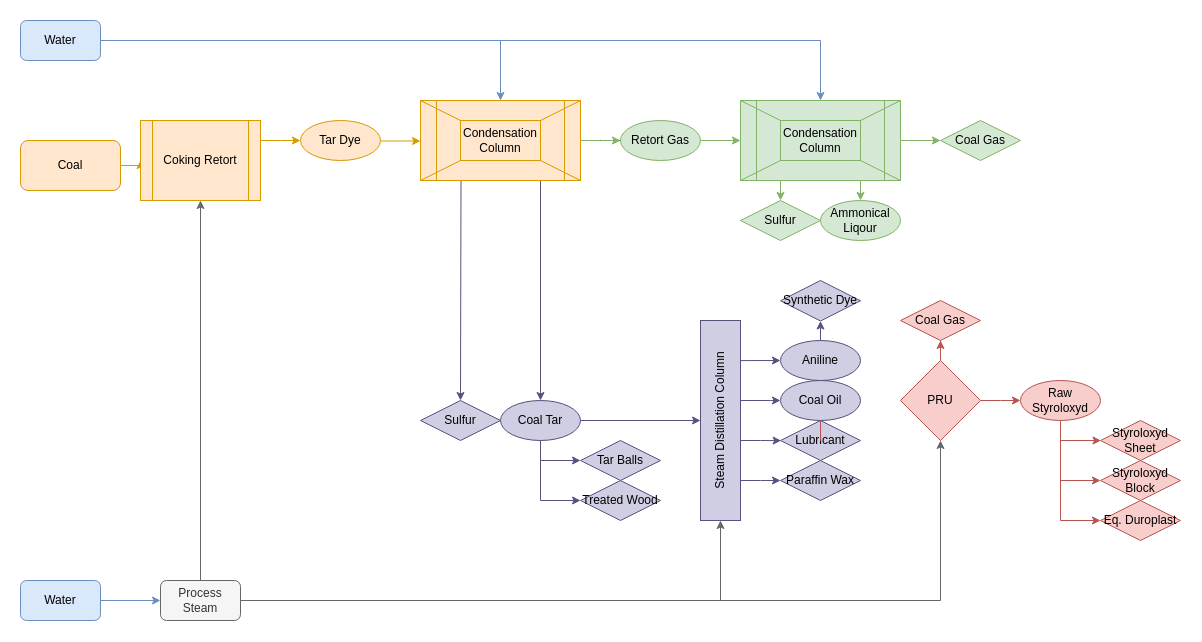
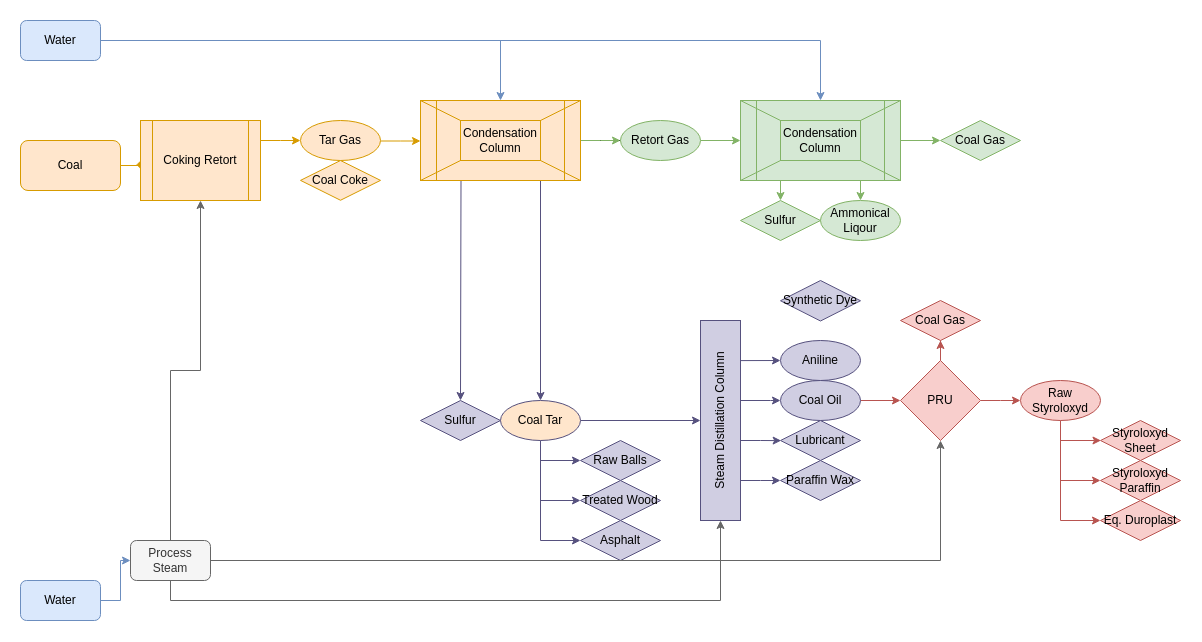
  <mxCell id="0" />
  <mxCell id="1" parent="0" />
  <mxCell id="2" value="" style="endArrow=classic;html=1;rounded=0;fillColor=#d0cee2;strokeColor=#56517e;entryX=0.5;entryY=0;entryDx=0;entryDy=0;exitX=0.75;exitY=1;exitDx=0;exitDy=0;" parent="1" source="41" target="13" edge="1"><mxGeometry width="50" height="50" relative="1" as="geometry"><mxPoint x="540" y="220" as="sourcePoint" /><mxPoint x="580" y="220" as="targetPoint" /></mxGeometry></mxCell>
  <mxCell id="3" value="Coal" style="rounded=1;whiteSpace=wrap;html=1;fillColor=#ffe6cc;strokeColor=#d79b00;" parent="1" vertex="1"><mxGeometry x="20" y="140" width="100" height="50" as="geometry" /></mxCell>
  <mxCell id="4" style="edgeStyle=orthogonalEdgeStyle;rounded=0;orthogonalLoop=1;jettySize=auto;html=1;exitX=1;exitY=0.25;exitDx=0;exitDy=0;entryX=0;entryY=0.5;entryDx=0;entryDy=0;fillColor=#ffe6cc;strokeColor=#d79b00;" parent="1" source="31" target="6" edge="1"><mxGeometry relative="1" as="geometry"><Array as="points"><mxPoint x="280" y="140" /><mxPoint x="280" y="140" /></Array></mxGeometry></mxCell>
  <mxCell id="5" style="edgeStyle=orthogonalEdgeStyle;rounded=0;orthogonalLoop=1;jettySize=auto;html=1;fillColor=#ffe6cc;strokeColor=#d79b00;" parent="1" source="6" edge="1"><mxGeometry relative="1" as="geometry"><mxPoint x="420" y="140.5" as="targetPoint" /><Array as="points"><mxPoint x="400" y="140" /></Array></mxGeometry></mxCell>
- <mxCell id="6" value="Tar Dye" style="ellipse;whiteSpace=wrap;html=1;fillColor=#ffe6cc;strokeColor=#d79b00;" parent="1" vertex="1"><mxGeometry x="300" y="120" width="80" height="40" as="geometry" /></mxCell>
+ <mxCell id="6" value="Tar Gas" style="ellipse;whiteSpace=wrap;html=1;fillColor=#ffe6cc;strokeColor=#d79b00;" parent="1" vertex="1"><mxGeometry x="300" y="120" width="80" height="40" as="geometry" /></mxCell>
  <mxCell id="7" value="Sulfur" style="rhombus;whiteSpace=wrap;html=1;fillColor=#d0cee2;strokeColor=#56517e;" parent="1" vertex="1"><mxGeometry x="420" y="400" width="80" height="40" as="geometry" /></mxCell>
- <mxCell id="8" style="edgeStyle=orthogonalEdgeStyle;rounded=0;orthogonalLoop=1;jettySize=auto;html=1;entryX=0;entryY=0.5;entryDx=0;entryDy=0;strokeColor=#d79b00;fillColor=#ffe6cc;" parent="1" source="3" target="31" edge="1"><mxGeometry relative="1" as="geometry"><mxPoint x="136" y="161" as="targetPoint" /></mxGeometry></mxCell>
+ <mxCell id="8" style="edgeStyle=orthogonalEdgeStyle;rounded=0;orthogonalLoop=1;jettySize=auto;html=1;entryX=0;entryY=0.5;entryDx=0;entryDy=0;strokeColor=#d79b00;fillColor=#ffe6cc;endArrow=diamond;" parent="1" source="3" target="31" edge="1"><mxGeometry relative="1" as="geometry"><mxPoint x="136" y="161" as="targetPoint" /></mxGeometry></mxCell>
  <mxCell id="9" style="edgeStyle=orthogonalEdgeStyle;rounded=0;orthogonalLoop=1;jettySize=auto;html=1;entryX=0;entryY=0.5;entryDx=0;entryDy=0;fillColor=#d0cee2;strokeColor=#56517e;" parent="1" source="13" target="45" edge="1"><mxGeometry relative="1" as="geometry"><Array as="points" /><mxPoint x="699.625" y="419.75" as="targetPoint" /></mxGeometry></mxCell>
  <mxCell id="10" style="edgeStyle=orthogonalEdgeStyle;rounded=0;orthogonalLoop=1;jettySize=auto;html=1;entryX=0;entryY=0.5;entryDx=0;entryDy=0;fillColor=#d0cee2;strokeColor=#56517e;" parent="1" source="13" target="35" edge="1"><mxGeometry relative="1" as="geometry" /></mxCell>
  <mxCell id="11" style="edgeStyle=orthogonalEdgeStyle;rounded=0;orthogonalLoop=1;jettySize=auto;html=1;entryX=0;entryY=0.5;entryDx=0;entryDy=0;fillColor=#d0cee2;strokeColor=#56517e;" parent="1" source="13" target="36" edge="1"><mxGeometry relative="1" as="geometry" /></mxCell>
- <mxCell id="13" value="&lt;div&gt;Coal Tar&lt;br&gt;&lt;/div&gt;" style="ellipse;whiteSpace=wrap;html=1;fillColor=#d0cee2;strokeColor=#56517e;" parent="1" vertex="1"><mxGeometry x="500" y="400" width="80" height="40" as="geometry" /></mxCell>
+ <mxCell id="12" style="edgeStyle=orthogonalEdgeStyle;rounded=0;orthogonalLoop=1;jettySize=auto;html=1;entryX=0;entryY=0.5;entryDx=0;entryDy=0;fillColor=#d0cee2;strokeColor=#56517e;" parent="1" source="13" target="37" edge="1"><mxGeometry relative="1" as="geometry" /></mxCell>
+ <mxCell id="13" value="&lt;div&gt;Coal Tar&lt;br&gt;&lt;/div&gt;" style="ellipse;whiteSpace=wrap;html=1;fillColor=#ffe6cc;strokeColor=#56517e;" parent="1" vertex="1"><mxGeometry x="500" y="400" width="80" height="40" as="geometry" /></mxCell>
  <mxCell id="14" value="" style="edgeStyle=orthogonalEdgeStyle;rounded=0;orthogonalLoop=1;jettySize=auto;html=1;" parent="1" source="16" target="44" edge="1"><mxGeometry relative="1" as="geometry" /></mxCell>
  <mxCell id="15" style="edgeStyle=orthogonalEdgeStyle;rounded=0;orthogonalLoop=1;jettySize=auto;html=1;entryX=0;entryY=0.5;entryDx=0;entryDy=0;fillColor=#d5e8d4;strokeColor=#82b366;" edge="1" parent="1" source="16" target="68"><mxGeometry relative="1" as="geometry" /></mxCell>
  <mxCell id="16" value="Retort Gas" style="ellipse;whiteSpace=wrap;html=1;fillColor=#d5e8d4;strokeColor=#82b366;" parent="1" vertex="1"><mxGeometry x="620" y="120" width="80" height="40" as="geometry" /></mxCell>
  <mxCell id="17" style="edgeStyle=orthogonalEdgeStyle;rounded=0;orthogonalLoop=1;jettySize=auto;html=1;fillColor=#dae8fc;strokeColor=#6c8ebf;" parent="1" source="18" target="41" edge="1"><mxGeometry relative="1" as="geometry"><Array as="points"><mxPoint x="500" y="40" /></Array></mxGeometry></mxCell>
  <mxCell id="18" value="Water" style="rounded=1;whiteSpace=wrap;html=1;fillColor=#dae8fc;strokeColor=#6c8ebf;" parent="1" vertex="1"><mxGeometry x="20" y="20" width="80" height="40" as="geometry" /></mxCell>
  <mxCell id="19" style="edgeStyle=orthogonalEdgeStyle;rounded=0;orthogonalLoop=1;jettySize=auto;html=1;strokeColor=#6C8EBF;entryX=0.5;entryY=0;entryDx=0;entryDy=0;exitX=1;exitY=0.5;exitDx=0;exitDy=0;" parent="1" source="18" target="68" edge="1"><mxGeometry relative="1" as="geometry"><Array as="points"><mxPoint x="820" y="40" /></Array><mxPoint x="700" y="40" as="targetPoint" /></mxGeometry></mxCell>
  <mxCell id="20" value="Synthetic Dye" style="rhombus;whiteSpace=wrap;html=1;fillColor=#d0cee2;strokeColor=#56517e;" parent="1" vertex="1"><mxGeometry x="780" y="280" width="80" height="40.5" as="geometry" /></mxCell>
  <mxCell id="21" value="Lubricant" style="rhombus;whiteSpace=wrap;html=1;fillColor=#d0cee2;strokeColor=#56517e;" parent="1" vertex="1"><mxGeometry x="780" y="420" width="80" height="40" as="geometry" /></mxCell>
- <mxCell id="22" style="edgeStyle=orthogonalEdgeStyle;rounded=0;orthogonalLoop=1;jettySize=auto;html=1;fillColor=#d0cee2;strokeColor=#56517e;exitX=0.5;exitY=0;exitDx=0;exitDy=0;entryX=0.5;entryY=1;entryDx=0;entryDy=0;" parent="1" source="23" target="20" edge="1"><mxGeometry relative="1" as="geometry"><mxPoint x="820" y="320.5" as="targetPoint" /><mxPoint x="860" y="360" as="sourcePoint" /><Array as="points" /></mxGeometry></mxCell>
  <mxCell id="23" value="Aniline" style="ellipse;whiteSpace=wrap;html=1;fillColor=#d0cee2;strokeColor=#56517e;" parent="1" vertex="1"><mxGeometry x="780" y="340" width="80" height="40" as="geometry" /></mxCell>
  <mxCell id="24" value="" style="endArrow=classic;html=1;rounded=0;exitX=1.002;exitY=0.201;exitDx=0;exitDy=0;exitPerimeter=0;fillColor=#d0cee2;strokeColor=#56517e;" parent="1" edge="1"><mxGeometry width="50" height="50" relative="1" as="geometry"><mxPoint x="740" y="360.1" as="sourcePoint" /><mxPoint x="780" y="360" as="targetPoint" /></mxGeometry></mxCell>
  <mxCell id="25" value="" style="endArrow=classic;html=1;rounded=0;entryX=0;entryY=0.5;entryDx=0;entryDy=0;exitX=0.995;exitY=0.4;exitDx=0;exitDy=0;exitPerimeter=0;fillColor=#d0cee2;strokeColor=#56517e;" parent="1" source="45" target="29" edge="1"><mxGeometry width="50" height="50" relative="1" as="geometry"><mxPoint x="739.283" y="400.062" as="sourcePoint" /><mxPoint x="780.95" y="400" as="targetPoint" /><Array as="points"><mxPoint x="770" y="400" /></Array></mxGeometry></mxCell>
  <mxCell id="26" value="" style="endArrow=classic;html=1;rounded=0;entryX=0;entryY=0.5;entryDx=0;entryDy=0;fillColor=#d0cee2;strokeColor=#56517e;exitX=0.988;exitY=0.6;exitDx=0;exitDy=0;exitPerimeter=0;" parent="1" source="45" edge="1"><mxGeometry width="50" height="50" relative="1" as="geometry"><mxPoint x="741" y="440" as="sourcePoint" /><mxPoint x="780.64" y="440.13" as="targetPoint" /><Array as="points"><mxPoint x="760" y="440" /></Array></mxGeometry></mxCell>
  <mxCell id="27" value="" style="endArrow=classic;html=1;rounded=0;entryX=0;entryY=0.5;entryDx=0;entryDy=0;exitX=1.003;exitY=0.8;exitDx=0;exitDy=0;exitPerimeter=0;fillColor=#d0cee2;strokeColor=#56517e;" parent="1" source="45" target="34" edge="1"><mxGeometry width="50" height="50" relative="1" as="geometry"><mxPoint x="738.231" y="480.005" as="sourcePoint" /><mxPoint x="780" y="480.01" as="targetPoint" /><Array as="points"><mxPoint x="760" y="480" /></Array></mxGeometry></mxCell>
- <mxCell id="28" style="edgeStyle=orthogonalEdgeStyle;rounded=0;orthogonalLoop=1;jettySize=auto;html=1;fillColor=#f8cecc;strokeColor=#b85450;" parent="1" source="29" target="21" edge="1"><mxGeometry relative="1" as="geometry" /></mxCell>
+ <mxCell id="28" style="edgeStyle=orthogonalEdgeStyle;rounded=0;orthogonalLoop=1;jettySize=auto;html=1;entryX=0;entryY=0.5;entryDx=0;entryDy=0;fillColor=#f8cecc;strokeColor=#b85450;" parent="1" source="29" target="48" edge="1"><mxGeometry relative="1" as="geometry" /></mxCell>
  <mxCell id="29" value="&lt;div&gt;Coal Oil&lt;/div&gt;" style="ellipse;whiteSpace=wrap;html=1;fillColor=#d0cee2;strokeColor=#56517e;" parent="1" vertex="1"><mxGeometry x="780" y="380" width="80" height="40" as="geometry" /></mxCell>
  <mxCell id="30" value="" style="group;fillColor=#bac8d3;strokeColor=#23445d;container=0;" parent="1" vertex="1" connectable="0"><mxGeometry x="420" y="100" width="160" height="80" as="geometry" /></mxCell>
  <mxCell id="31" value="Coking Retort" style="shape=process;whiteSpace=wrap;html=1;backgroundOutline=1;fillColor=#ffe6cc;strokeColor=#d79b00;" parent="1" vertex="1"><mxGeometry x="140" y="120" width="120" height="80" as="geometry" /></mxCell>
+ <mxCell id="32" value="Coal Coke" style="rhombus;whiteSpace=wrap;html=1;fillColor=#ffe6cc;strokeColor=#d79b00;" parent="1" vertex="1"><mxGeometry x="300" y="160" width="80" height="39.75" as="geometry" /></mxCell>
  <mxCell id="33" value="" style="endArrow=classic;html=1;rounded=0;fillColor=#d0cee2;strokeColor=#56517e;entryX=0.5;entryY=0;entryDx=0;entryDy=0;" parent="1" target="7" edge="1"><mxGeometry width="50" height="50" relative="1" as="geometry"><mxPoint x="460.5" y="180" as="sourcePoint" /><mxPoint x="460.5" y="240" as="targetPoint" /></mxGeometry></mxCell>
  <mxCell id="34" value="Paraffin Wax" style="rhombus;whiteSpace=wrap;html=1;fillColor=#d0cee2;strokeColor=#56517e;" parent="1" vertex="1"><mxGeometry x="780" y="460" width="80" height="40" as="geometry" /></mxCell>
- <mxCell id="35" value="Tar Balls" style="rhombus;whiteSpace=wrap;html=1;fillColor=#d0cee2;strokeColor=#56517e;" parent="1" vertex="1"><mxGeometry x="580" y="440" width="80" height="40" as="geometry" /></mxCell>
+ <mxCell id="35" value="Raw Balls" style="rhombus;whiteSpace=wrap;html=1;fillColor=#d0cee2;strokeColor=#56517e;" parent="1" vertex="1"><mxGeometry x="580" y="440" width="80" height="40" as="geometry" /></mxCell>
  <mxCell id="36" value="Treated Wood" style="rhombus;whiteSpace=wrap;html=1;fillColor=#d0cee2;strokeColor=#56517e;" parent="1" vertex="1"><mxGeometry x="580" y="480" width="80" height="40" as="geometry" /></mxCell>
+ <mxCell id="37" value="Asphalt" style="rhombus;whiteSpace=wrap;html=1;fillColor=#d0cee2;strokeColor=#56517e;" parent="1" vertex="1"><mxGeometry x="580" y="520" width="80" height="40" as="geometry" /></mxCell>
  <mxCell id="38" value="" style="endArrow=none;html=1;rounded=0;fillColor=#f5f5f5;strokeColor=#666666;" parent="1" edge="1"><mxGeometry width="50" height="50" relative="1" as="geometry"><mxPoint x="420" y="110.566" as="sourcePoint" /><mxPoint x="580" y="110.063" as="targetPoint" /></mxGeometry></mxCell>
  <mxCell id="39" value="" style="endArrow=none;html=1;rounded=0;fillColor=#f5f5f5;strokeColor=#666666;" parent="1" edge="1"><mxGeometry width="50" height="50" relative="1" as="geometry"><mxPoint x="420" y="170.943" as="sourcePoint" /><mxPoint x="580" y="170.44" as="targetPoint" /></mxGeometry></mxCell>
  <mxCell id="40" style="edgeStyle=orthogonalEdgeStyle;rounded=0;orthogonalLoop=1;jettySize=auto;html=1;fillColor=#d5e8d4;strokeColor=#82b366;" parent="1" source="41" edge="1"><mxGeometry relative="1" as="geometry"><mxPoint x="620" y="140" as="targetPoint" /></mxGeometry></mxCell>
  <mxCell id="41" value="" style="shape=process;whiteSpace=wrap;html=1;backgroundOutline=1;fillColor=#ffe6cc;strokeColor=#d79b00;" parent="1" vertex="1"><mxGeometry x="420" y="100" width="160" height="80" as="geometry" /></mxCell>
  <mxCell id="42" value="" style="endArrow=none;html=1;rounded=0;entryX=1;entryY=0;entryDx=0;entryDy=0;fillColor=#ffe6cc;strokeColor=#d79b00;" parent="1" target="41" edge="1"><mxGeometry width="50" height="50" relative="1" as="geometry"><mxPoint x="420" y="180" as="sourcePoint" /><mxPoint x="486.667" y="130" as="targetPoint" /></mxGeometry></mxCell>
  <mxCell id="43" value="" style="endArrow=none;html=1;rounded=0;entryX=1;entryY=0;entryDx=0;entryDy=0;fillColor=#ffe6cc;strokeColor=#d79b00;" parent="1" edge="1"><mxGeometry width="50" height="50" relative="1" as="geometry"><mxPoint x="580" y="180" as="sourcePoint" /><mxPoint x="420" y="100" as="targetPoint" /></mxGeometry></mxCell>
  <mxCell id="44" value="Condensation Column" style="text;html=1;align=center;verticalAlign=middle;whiteSpace=wrap;rounded=0;fillColor=#ffe6cc;strokeColor=#d79b00;" parent="1" vertex="1"><mxGeometry x="460" y="120" width="80" height="40" as="geometry" /></mxCell>
  <mxCell id="45" value="Steam Distillation Column" style="rounded=0;whiteSpace=wrap;html=1;horizontal=0;textDirection=ltr;fillColor=#d0cee2;strokeColor=#56517e;verticalAlign=middle;align=center;" parent="1" vertex="1"><mxGeometry x="700" y="320" width="40" height="200" as="geometry" /></mxCell>
  <mxCell id="46" style="edgeStyle=orthogonalEdgeStyle;rounded=0;orthogonalLoop=1;jettySize=auto;html=1;entryX=0.5;entryY=1;entryDx=0;entryDy=0;fillColor=#f8cecc;strokeColor=#b85450;" parent="1" source="48" target="49" edge="1"><mxGeometry relative="1" as="geometry"><Array as="points" /><mxPoint x="940" y="340" as="targetPoint" /></mxGeometry></mxCell>
  <mxCell id="47" style="edgeStyle=orthogonalEdgeStyle;rounded=0;orthogonalLoop=1;jettySize=auto;html=1;entryX=0;entryY=0.5;entryDx=0;entryDy=0;fillColor=#f8cecc;strokeColor=#b85450;" parent="1" source="48" edge="1"><mxGeometry relative="1" as="geometry"><mxPoint x="1020" y="400" as="targetPoint" /></mxGeometry></mxCell>
  <mxCell id="48" value="&lt;div&gt;PRU&lt;/div&gt;" style="rhombus;whiteSpace=wrap;html=1;fillColor=#f8cecc;strokeColor=#b85450;" parent="1" vertex="1"><mxGeometry x="900" y="360" width="80" height="80" as="geometry" /></mxCell>
  <mxCell id="49" value="Coal Gas" style="rhombus;whiteSpace=wrap;html=1;fillColor=#f8cecc;strokeColor=#b85450;" parent="1" vertex="1"><mxGeometry x="900" y="300" width="80" height="40" as="geometry" /></mxCell>
  <mxCell id="50" value="Styroloxyd Sheet" style="rhombus;whiteSpace=wrap;html=1;fillColor=#f8cecc;strokeColor=#b85450;" parent="1" vertex="1"><mxGeometry x="1100" y="420" width="80" height="40" as="geometry" /></mxCell>
  <mxCell id="51" style="edgeStyle=orthogonalEdgeStyle;rounded=0;orthogonalLoop=1;jettySize=auto;html=1;fillColor=#f8cecc;strokeColor=#b85450;" parent="1" source="54" edge="1"><mxGeometry relative="1" as="geometry"><mxPoint x="1100" y="440" as="targetPoint" /></mxGeometry></mxCell>
  <mxCell id="52" style="edgeStyle=orthogonalEdgeStyle;rounded=0;orthogonalLoop=1;jettySize=auto;html=1;entryX=0;entryY=0.5;entryDx=0;entryDy=0;fillColor=#f8cecc;strokeColor=#b85450;" parent="1" source="54" target="55" edge="1"><mxGeometry relative="1" as="geometry" /></mxCell>
  <mxCell id="53" style="edgeStyle=orthogonalEdgeStyle;rounded=0;orthogonalLoop=1;jettySize=auto;html=1;fillColor=#f8cecc;strokeColor=#b85450;" parent="1" source="54" edge="1"><mxGeometry relative="1" as="geometry"><mxPoint x="1100" y="520" as="targetPoint" /><Array as="points"><mxPoint x="1060" y="520" /></Array></mxGeometry></mxCell>
  <mxCell id="54" value="Raw Styroloxyd" style="ellipse;whiteSpace=wrap;html=1;fillColor=#f8cecc;strokeColor=#b85450;" parent="1" vertex="1"><mxGeometry x="1020" y="380" width="80" height="40" as="geometry" /></mxCell>
- <mxCell id="55" value="Styroloxyd Block" style="rhombus;whiteSpace=wrap;html=1;fillColor=#f8cecc;strokeColor=#b85450;" parent="1" vertex="1"><mxGeometry x="1100" y="460" width="80" height="40" as="geometry" /></mxCell>
+ <mxCell id="55" value="Styroloxyd Paraffin" style="rhombus;whiteSpace=wrap;html=1;fillColor=#f8cecc;strokeColor=#b85450;" parent="1" vertex="1"><mxGeometry x="1100" y="460" width="80" height="40" as="geometry" /></mxCell>
  <mxCell id="56" value="Eq. Duroplast" style="rhombus;whiteSpace=wrap;html=1;fillColor=#f8cecc;strokeColor=#b85450;" parent="1" vertex="1"><mxGeometry x="1100" y="500" width="80" height="40" as="geometry" /></mxCell>
  <mxCell id="57" style="edgeStyle=orthogonalEdgeStyle;rounded=0;orthogonalLoop=1;jettySize=auto;html=1;fillColor=#dae8fc;strokeColor=#6c8ebf;entryX=0;entryY=0.5;entryDx=0;entryDy=0;" parent="1" source="58" target="62" edge="1"><mxGeometry relative="1" as="geometry"><mxPoint y="580" as="targetPoint" x="60" /></mxGeometry></mxCell>
  <mxCell id="58" value="Water" style="rounded=1;whiteSpace=wrap;html=1;fillColor=#dae8fc;strokeColor=#6c8ebf;" parent="1" vertex="1"><mxGeometry x="20" y="580" width="80" height="40" as="geometry" /></mxCell>
  <mxCell id="59" style="edgeStyle=orthogonalEdgeStyle;rounded=0;orthogonalLoop=1;jettySize=auto;html=1;entryX=0.5;entryY=1;entryDx=0;entryDy=0;fillColor=#f5f5f5;strokeColor=#666666;" parent="1" source="62" target="48" edge="1"><mxGeometry relative="1" as="geometry" /></mxCell>
  <mxCell id="60" style="edgeStyle=orthogonalEdgeStyle;rounded=0;orthogonalLoop=1;jettySize=auto;html=1;entryX=0.5;entryY=1;entryDx=0;entryDy=0;fillColor=#f5f5f5;strokeColor=#666666;" parent="1" source="62" target="45" edge="1"><mxGeometry relative="1" as="geometry"><Array as="points"><mxPoint x="720" y="600" /></Array></mxGeometry></mxCell>
  <mxCell id="61" style="edgeStyle=orthogonalEdgeStyle;rounded=0;orthogonalLoop=1;jettySize=auto;html=1;entryX=0.5;entryY=1;entryDx=0;entryDy=0;fillColor=#f5f5f5;strokeColor=#666666;" parent="1" source="62" target="31" edge="1"><mxGeometry relative="1" as="geometry"><mxPoint x="200" y="280" as="targetPoint" /></mxGeometry></mxCell>
- <mxCell id="62" value="Process Steam" style="rounded=1;whiteSpace=wrap;html=1;fillColor=#f5f5f5;fontColor=#333333;strokeColor=#666666;" parent="1" vertex="1"><mxGeometry x="160" y="580" width="80" height="40" as="geometry" /></mxCell>
+ <mxCell id="62" value="Process Steam" style="rounded=1;whiteSpace=wrap;html=1;fillColor=#f5f5f5;fontColor=#333333;strokeColor=#666666;" parent="1" vertex="1"><mxGeometry x="130" y="540" width="80" height="40" as="geometry" /></mxCell>
  <mxCell id="63" value="" style="group;fillColor=#d5e8d4;strokeColor=#82b366;container=0;" vertex="1" connectable="0" parent="1"><mxGeometry x="740" y="100" width="160" height="80" as="geometry" /></mxCell>
  <mxCell id="64" value="" style="endArrow=none;html=1;rounded=0;fillColor=#d5e8d4;strokeColor=#82b366;" edge="1" parent="1"><mxGeometry width="50" height="50" relative="1" as="geometry"><mxPoint x="740" y="110.566" as="sourcePoint" /><mxPoint x="900" y="110.063" as="targetPoint" /></mxGeometry></mxCell>
  <mxCell id="65" value="" style="endArrow=none;html=1;rounded=0;fillColor=#d5e8d4;strokeColor=#82b366;" edge="1" parent="1"><mxGeometry width="50" height="50" relative="1" as="geometry"><mxPoint x="740" y="170.943" as="sourcePoint" /><mxPoint x="900" y="170.44" as="targetPoint" /></mxGeometry></mxCell>
  <mxCell id="66" style="edgeStyle=orthogonalEdgeStyle;rounded=0;orthogonalLoop=1;jettySize=auto;html=1;exitX=0.25;exitY=1;exitDx=0;exitDy=0;entryX=0.5;entryY=0;entryDx=0;entryDy=0;fillColor=#d5e8d4;strokeColor=#82b366;" edge="1" parent="1" source="68" target="72"><mxGeometry relative="1" as="geometry" /></mxCell>
  <mxCell id="67" style="edgeStyle=orthogonalEdgeStyle;rounded=0;orthogonalLoop=1;jettySize=auto;html=1;exitX=0.75;exitY=1;exitDx=0;exitDy=0;entryX=0.5;entryY=0;entryDx=0;entryDy=0;fillColor=#d5e8d4;strokeColor=#82b366;" edge="1" parent="1" source="68" target="73"><mxGeometry relative="1" as="geometry" /></mxCell>
  <mxCell id="68" value="" style="shape=process;whiteSpace=wrap;html=1;backgroundOutline=1;fillColor=#d5e8d4;strokeColor=#82b366;" vertex="1" parent="1"><mxGeometry x="740" y="100" width="160" height="80" as="geometry" /></mxCell>
  <mxCell id="69" value="" style="endArrow=none;html=1;rounded=0;entryX=1;entryY=0;entryDx=0;entryDy=0;fillColor=#d5e8d4;strokeColor=#82b366;" edge="1" parent="1" target="68"><mxGeometry width="50" height="50" relative="1" as="geometry"><mxPoint x="740" y="180" as="sourcePoint" /><mxPoint x="806.667" y="130" as="targetPoint" /></mxGeometry></mxCell>
  <mxCell id="70" value="" style="endArrow=none;html=1;rounded=0;entryX=1;entryY=0;entryDx=0;entryDy=0;fillColor=#d5e8d4;strokeColor=#82b366;" edge="1" parent="1"><mxGeometry width="50" height="50" relative="1" as="geometry"><mxPoint x="900" y="180" as="sourcePoint" /><mxPoint x="740" y="100" as="targetPoint" /></mxGeometry></mxCell>
  <mxCell id="71" value="Condensation Column" style="text;html=1;align=center;verticalAlign=middle;whiteSpace=wrap;rounded=0;fillColor=#d5e8d4;strokeColor=#82b366;" vertex="1" parent="1"><mxGeometry x="780" y="120" width="80" height="40" as="geometry" /></mxCell>
  <mxCell id="72" value="Sulfur" style="rhombus;whiteSpace=wrap;html=1;fillColor=#d5e8d4;strokeColor=#82b366;" vertex="1" parent="1"><mxGeometry x="740" y="200" width="80" height="40" as="geometry" /></mxCell>
  <mxCell id="73" value="Ammonical Liqour" style="ellipse;whiteSpace=wrap;html=1;fillColor=#d5e8d4;strokeColor=#82b366;" vertex="1" parent="1"><mxGeometry x="820" y="200" width="80" height="40" as="geometry" /></mxCell>
  <mxCell id="74" value="Coal Gas" style="rhombus;whiteSpace=wrap;html=1;fillColor=#d5e8d4;strokeColor=#82b366;" vertex="1" parent="1"><mxGeometry x="940" y="120" width="80" height="40" as="geometry" /></mxCell>
  <mxCell id="75" value="" style="endArrow=classic;html=1;rounded=0;fillColor=#d5e8d4;strokeColor=#82b366;entryX=0;entryY=0.5;entryDx=0;entryDy=0;exitX=1;exitY=0.5;exitDx=0;exitDy=0;" edge="1" parent="1" target="74" source="68"><mxGeometry width="50" height="50" relative="1" as="geometry"><mxPoint x="920" y="140" as="sourcePoint" /><mxPoint x="940" y="140" as="targetPoint" /></mxGeometry></mxCell>
